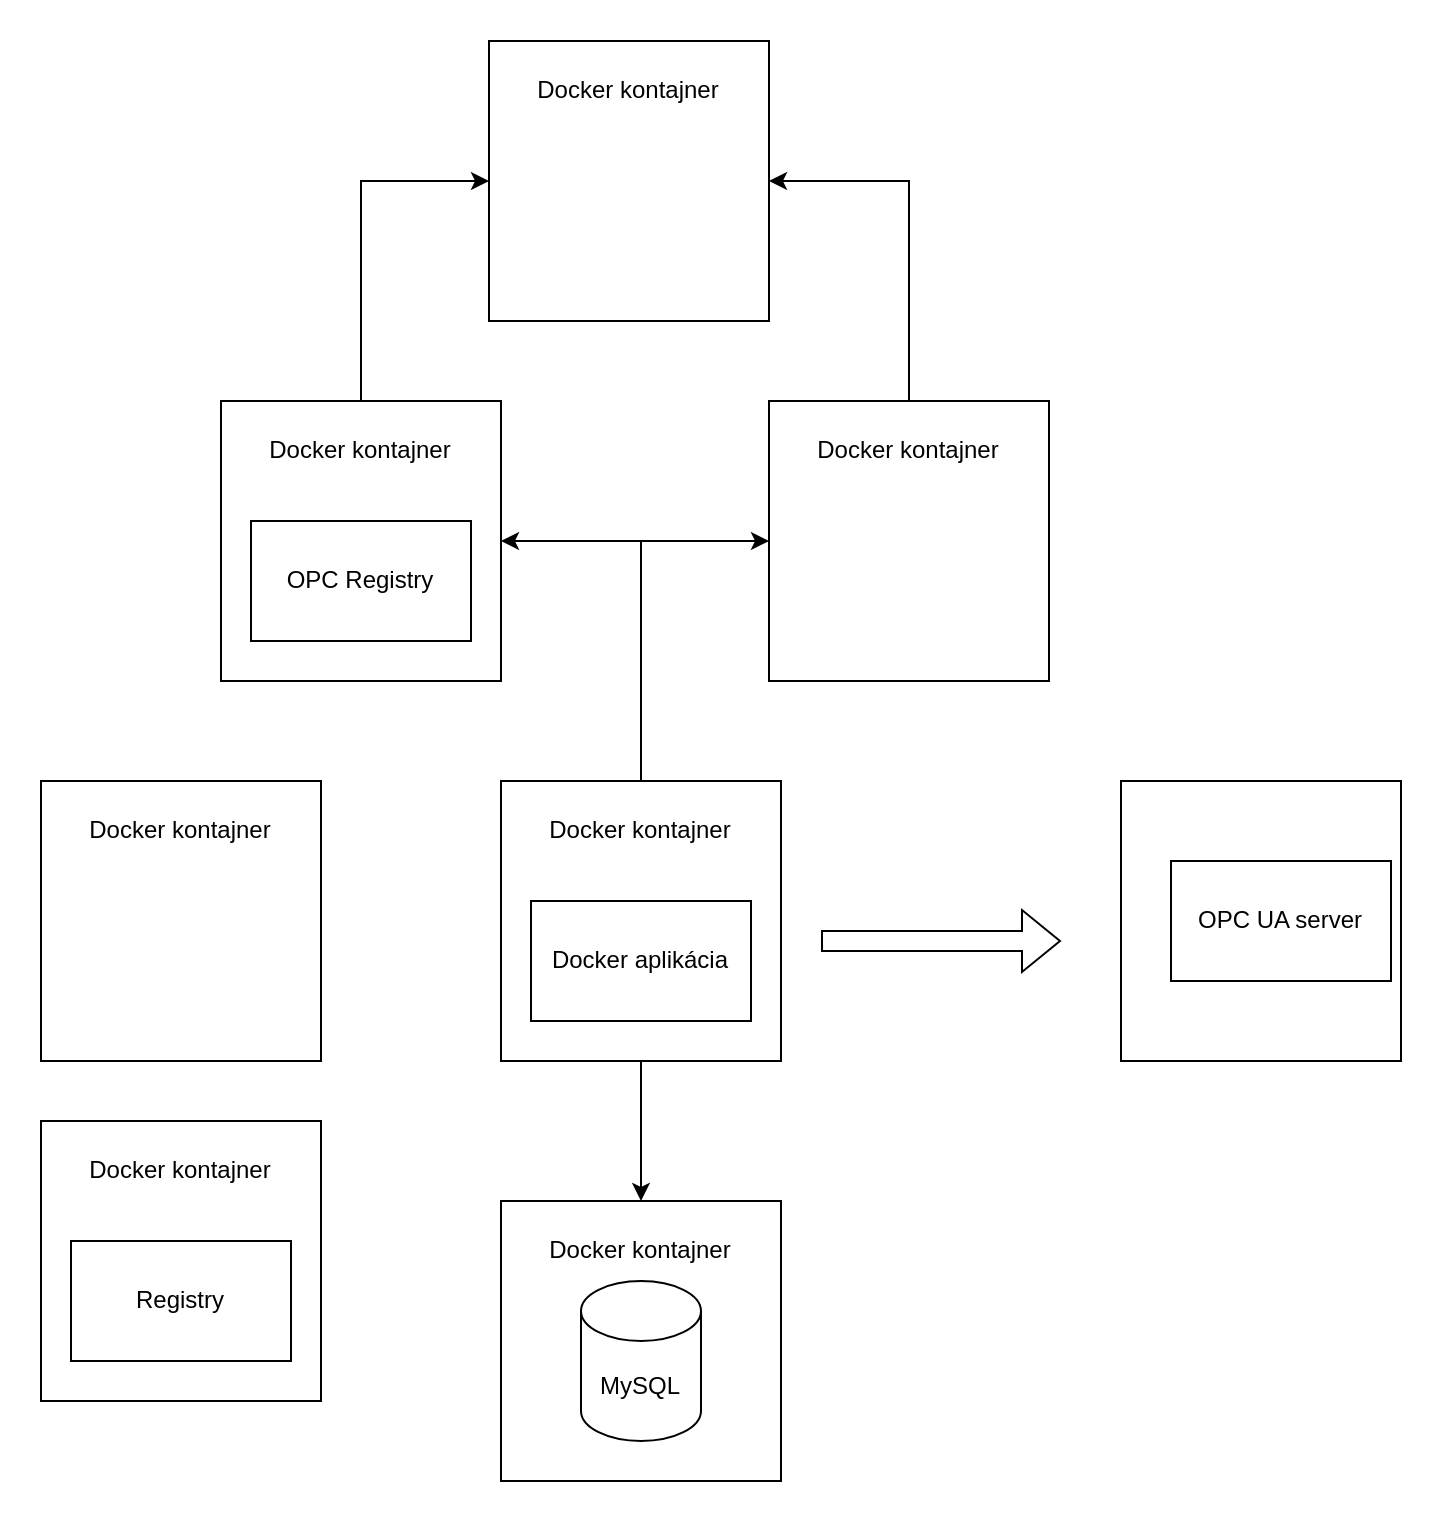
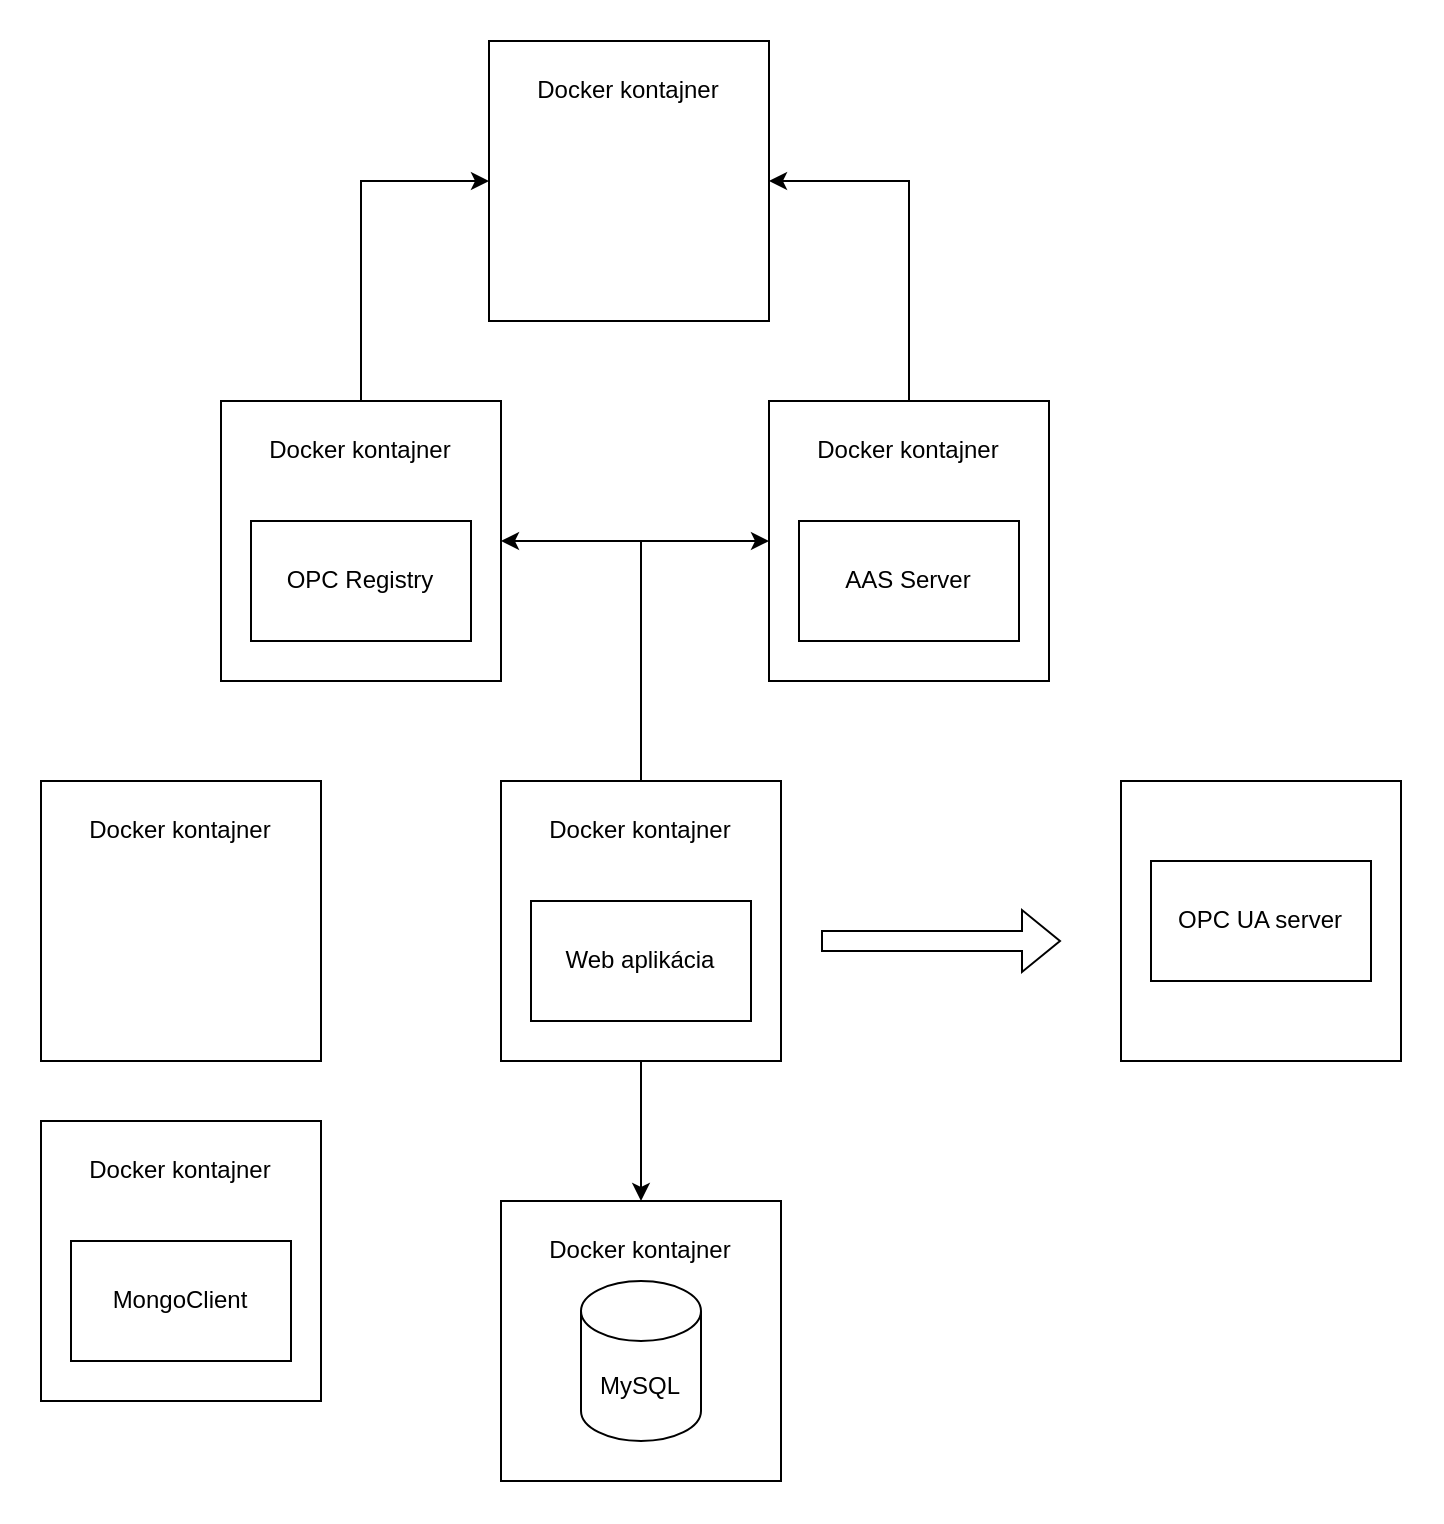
  <mxCell id="0" />
  <mxCell id="1" parent="0" />
  <mxCell id="2" value="" style="rounded=0;whiteSpace=wrap;html=1;" vertex="1" parent="1"><mxGeometry x="250" y="600" width="140" height="140" as="geometry" /></mxCell>
  <mxCell id="3" value="MySQL" style="shape=cylinder3;whiteSpace=wrap;html=1;boundedLbl=1;backgroundOutline=1;size=15;" vertex="1" parent="1"><mxGeometry x="290" y="640" width="60" height="80" as="geometry" /></mxCell>
  <mxCell id="4" value="Docker kontajner" style="text;html=1;align=center;verticalAlign=middle;whiteSpace=wrap;rounded=0;" vertex="1" parent="1"><mxGeometry x="270" y="610" width="100" height="30" as="geometry" /></mxCell>
  <mxCell id="5" value="" style="rounded=0;whiteSpace=wrap;html=1;" vertex="1" parent="1"><mxGeometry x="244" y="20" width="140" height="140" as="geometry" /></mxCell>
  <mxCell id="6" value="Docker kontajner" style="text;html=1;align=center;verticalAlign=middle;whiteSpace=wrap;rounded=0;" vertex="1" parent="1"><mxGeometry x="264" y="30" width="100" height="30" as="geometry" /></mxCell>
  <mxCell id="7" value="" style="rounded=0;whiteSpace=wrap;html=1;" vertex="1" parent="1"><mxGeometry x="110" y="200" width="140" height="140" as="geometry" /></mxCell>
  <mxCell id="8" value="Docker kontajner" style="text;html=1;align=center;verticalAlign=middle;whiteSpace=wrap;rounded=0;" vertex="1" parent="1"><mxGeometry x="130" y="210" width="100" height="30" as="geometry" /></mxCell>
  <mxCell id="9" value="OPC Registry" style="rounded=0;whiteSpace=wrap;html=1;" vertex="1" parent="1"><mxGeometry x="125" y="260" width="110" height="60" as="geometry" /></mxCell>
  <mxCell id="10" value="" style="rounded=0;whiteSpace=wrap;html=1;" vertex="1" parent="1"><mxGeometry x="384" y="200" width="140" height="140" as="geometry" /></mxCell>
  <mxCell id="11" value="Docker kontajner" style="text;html=1;align=center;verticalAlign=middle;whiteSpace=wrap;rounded=0;" vertex="1" parent="1"><mxGeometry x="404" y="210" width="100" height="30" as="geometry" /></mxCell>
+ <mxCell id="12" value="AAS Server" style="rounded=0;whiteSpace=wrap;html=1;" vertex="1" parent="1"><mxGeometry x="399" y="260" width="110" height="60" as="geometry" /></mxCell>
  <mxCell id="13" value="" style="rounded=0;whiteSpace=wrap;html=1;" vertex="1" parent="1"><mxGeometry x="250" y="390" width="140" height="140" as="geometry" /></mxCell>
  <mxCell id="14" value="Docker kontajner" style="text;html=1;align=center;verticalAlign=middle;whiteSpace=wrap;rounded=0;" vertex="1" parent="1"><mxGeometry x="270" y="400" width="100" height="30" as="geometry" /></mxCell>
- <mxCell id="15" value="Docker aplikácia" style="rounded=0;whiteSpace=wrap;html=1;" vertex="1" parent="1"><mxGeometry x="265" y="450" width="110" height="60" as="geometry" /></mxCell>
+ <mxCell id="15" value="Web aplikácia" style="rounded=0;whiteSpace=wrap;html=1;" vertex="1" parent="1"><mxGeometry x="265" y="450" width="110" height="60" as="geometry" /></mxCell>
  <mxCell id="16" value="" style="endArrow=classic;html=1;rounded=0;exitX=0.5;exitY=0;exitDx=0;exitDy=0;entryX=0;entryY=0.5;entryDx=0;entryDy=0;curved=0;" edge="1" parent="1" source="7" target="5"><mxGeometry width="50" height="50" relative="1" as="geometry"><mxPoint x="360" y="390" as="sourcePoint" /><mxPoint x="410" y="340" as="targetPoint" /><Array as="points"><mxPoint x="180" y="90" /></Array></mxGeometry></mxCell>
  <mxCell id="17" value="" style="endArrow=classic;html=1;rounded=0;exitX=0.5;exitY=0;exitDx=0;exitDy=0;entryX=1;entryY=0.5;entryDx=0;entryDy=0;" edge="1" parent="1" source="10" target="5"><mxGeometry width="50" height="50" relative="1" as="geometry"><mxPoint x="520" y="190" as="sourcePoint" /><mxPoint x="570" y="140" as="targetPoint" /><Array as="points"><mxPoint x="454" y="90" /></Array></mxGeometry></mxCell>
  <mxCell id="18" value="" style="endArrow=classic;html=1;rounded=0;exitX=0.5;exitY=0;exitDx=0;exitDy=0;entryX=1;entryY=0.5;entryDx=0;entryDy=0;" edge="1" parent="1" source="13" target="7"><mxGeometry width="50" height="50" relative="1" as="geometry"><mxPoint x="290" y="390" as="sourcePoint" /><mxPoint x="340" y="340" as="targetPoint" /><Array as="points"><mxPoint x="320" y="270" /></Array></mxGeometry></mxCell>
  <mxCell id="19" value="" style="endArrow=classic;html=1;rounded=0;entryX=0;entryY=0.5;entryDx=0;entryDy=0;exitX=0.5;exitY=0;exitDx=0;exitDy=0;" edge="1" parent="1" source="13" target="10"><mxGeometry width="50" height="50" relative="1" as="geometry"><mxPoint x="320" y="390" as="sourcePoint" /><mxPoint x="250" y="280" as="targetPoint" /><Array as="points"><mxPoint x="320" y="270" /></Array></mxGeometry></mxCell>
  <mxCell id="20" value="" style="shape=flexArrow;endArrow=classic;html=1;rounded=0;" edge="1" parent="1"><mxGeometry width="50" height="50" relative="1" as="geometry"><mxPoint x="410" y="470" as="sourcePoint" /><mxPoint x="530" y="470" as="targetPoint" /></mxGeometry></mxCell>
  <mxCell id="21" value="" style="rounded=0;whiteSpace=wrap;html=1;" vertex="1" parent="1"><mxGeometry x="560" y="390" width="140" height="140" as="geometry" /></mxCell>
- <mxCell id="22" value="OPC UA server" style="rounded=0;whiteSpace=wrap;html=1;" vertex="1" parent="1"><mxGeometry x="585" y="430" width="110" height="60" as="geometry" /></mxCell>
+ <mxCell id="22" value="OPC UA server" style="rounded=0;whiteSpace=wrap;html=1;" vertex="1" parent="1"><mxGeometry x="575" y="430" width="110" height="60" as="geometry" /></mxCell>
  <mxCell id="23" value="" style="endArrow=classic;html=1;rounded=0;exitX=0.5;exitY=1;exitDx=0;exitDy=0;entryX=0.5;entryY=0;entryDx=0;entryDy=0;" edge="1" parent="1" source="13" target="2"><mxGeometry width="50" height="50" relative="1" as="geometry"><mxPoint x="380" y="600" as="sourcePoint" /><mxPoint x="430" y="550" as="targetPoint" /></mxGeometry></mxCell>
  <mxCell id="24" value="" style="rounded=0;whiteSpace=wrap;html=1;" vertex="1" parent="1"><mxGeometry x="20" y="390" width="140" height="140" as="geometry" /></mxCell>
  <mxCell id="25" value="Docker kontajner" style="text;html=1;align=center;verticalAlign=middle;whiteSpace=wrap;rounded=0;" vertex="1" parent="1"><mxGeometry x="40" y="400" width="100" height="30" as="geometry" /></mxCell>
  <mxCell id="26" value="" style="rounded=0;whiteSpace=wrap;html=1;" vertex="1" parent="1"><mxGeometry x="20" y="560" width="140" height="140" as="geometry" /></mxCell>
  <mxCell id="27" value="Docker kontajner" style="text;html=1;align=center;verticalAlign=middle;whiteSpace=wrap;rounded=0;" vertex="1" parent="1"><mxGeometry x="40" y="570" width="100" height="30" as="geometry" /></mxCell>
- <mxCell id="28" value="Registry" style="rounded=0;whiteSpace=wrap;html=1;" vertex="1" parent="1"><mxGeometry x="35" y="620" width="110" height="60" as="geometry" /></mxCell>
+ <mxCell id="28" value="MongoClient" style="rounded=0;whiteSpace=wrap;html=1;" vertex="1" parent="1"><mxGeometry x="35" y="620" width="110" height="60" as="geometry" /></mxCell>
